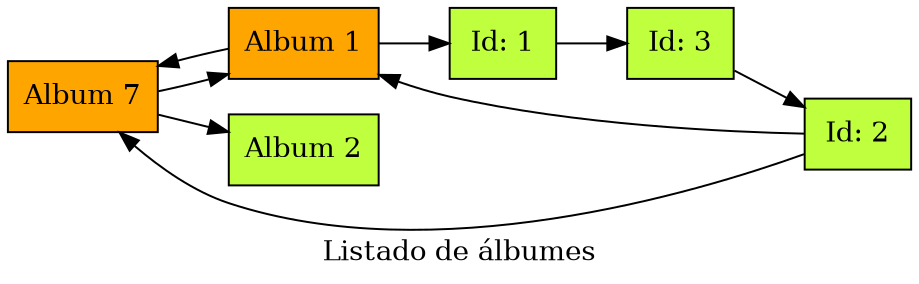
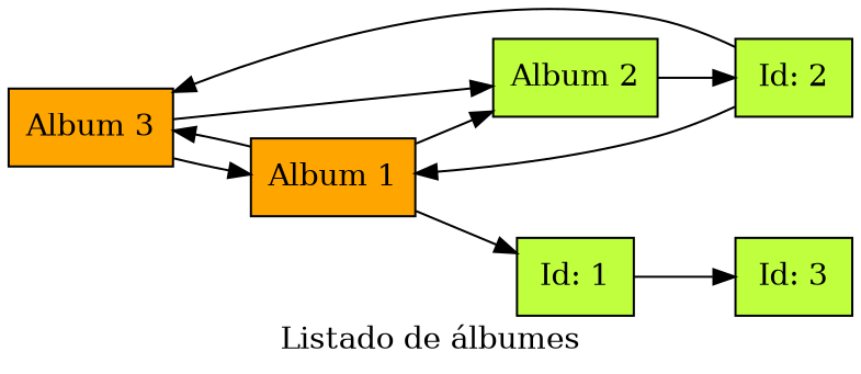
  digraph {
    label="Listado de álbumes"
    rankdir=LR
    node [fillcolor=olivedrab1 shape=box style=filled]
-   n1 [fillcolor=orange1 label="Album 7"]
+   n1 [fillcolor=orange1 label="Album 3"]
    n2 [fillcolor=orange1 label="Album 1"]
    n3 [label="Album 2"]
    n4 [label="Id: 1"]
    n5 [label="Id: 2"]
    n6 [label="Id: 3"]
    n1 -> n2
    n1 -> n3
    n2 -> n1
+   n2 -> n3
    n2 -> n4
-   n6 -> n5
+   n3 -> n5
    n4 -> n6
    n5 -> n1
    n5 -> n2
  }
